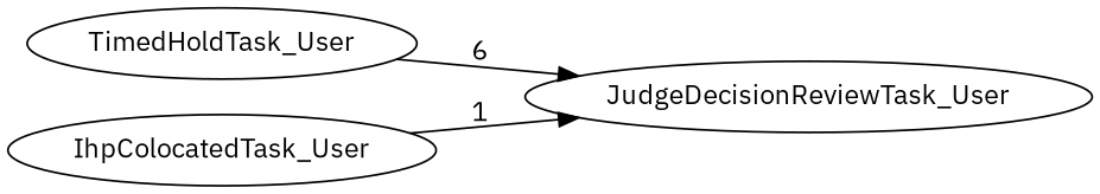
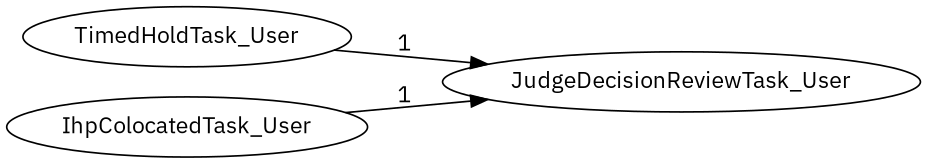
  digraph {
    fontname="IBM Plex Sans"
    rankdir=LR
    node [fontname="IBM Plex Sans"]
    edge [fontname="IBM Plex Sans"]
    TimedHoldTask_User
    JudgeDecisionReviewTask_User
    IhpColocatedTask_User
-   TimedHoldTask_User -> JudgeDecisionReviewTask_User [label=6]
+   TimedHoldTask_User -> JudgeDecisionReviewTask_User [label=1]
    IhpColocatedTask_User -> JudgeDecisionReviewTask_User [label=1]
  }
